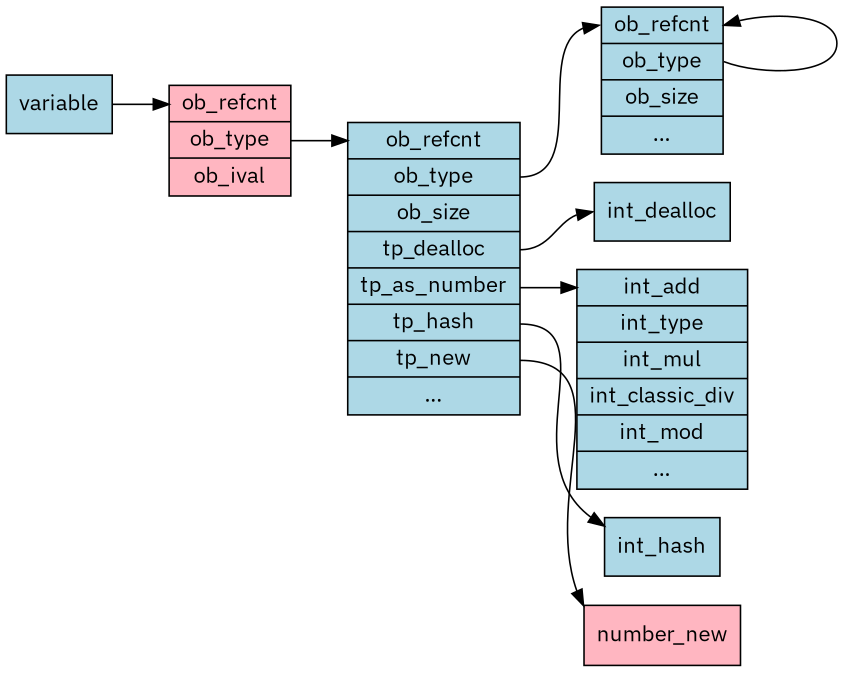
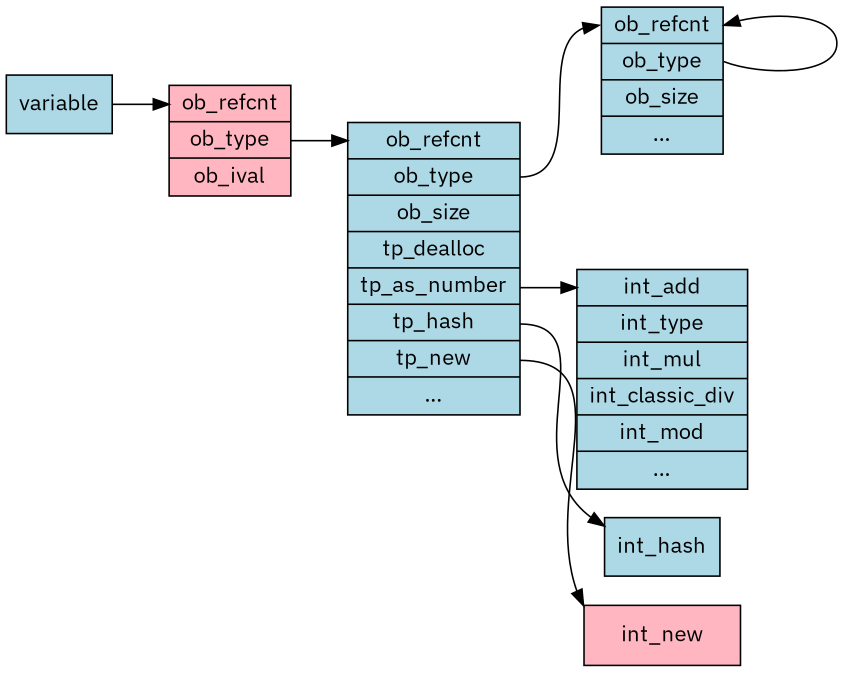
  digraph {
    fontname="IBM Plex Sans"
    rankdir=LR
    node [fillcolor=lightblue fontname="IBM Plex Sans" shape=record style=filled]
    edge [fontname="IBM Plex Sans" headport=f1 tailport=f2]
    n1 [fillcolor=lightpink label="<f1> ob_refcnt | <f2> ob_type | <f3> ob_ival"]
    n2 [label="<f1> ob_refcnt | <f2> ob_type | <f3> ob_size | <f4> tp_dealloc | <f5> tp_as_number | <f6> tp_hash | <f7> tp_new | <f8> ..."]
    n3 [label="<f1> ob_refcnt | <f2> ob_type | <f3> ob_size | <f4> ..."]
    n4 [label="<f1> int_add | <f2> int_type | <f3> int_mul | <f4> int_classic_div | <f5> int_mod | <f6> ..."]
-   int_dealloc
    int_hash
-   int_new [fillcolor=lightpink label=number_new]
+   int_new [fillcolor=lightpink]
    variable
    n1 -> n2
    n2 -> n3
    n2 -> n4 [tailport=f5]
-   n2 -> int_dealloc [headport=w tailport=f4]
    n2 -> int_hash [tailport=f6]
    n2 -> int_new [tailport=f7]
    n3 -> n3 [headport="f1:e" tailport="f2:e"]
    variable -> n1
  }
